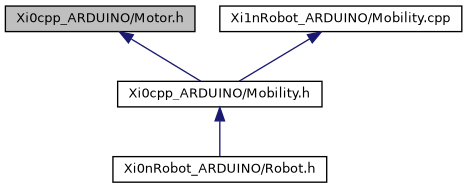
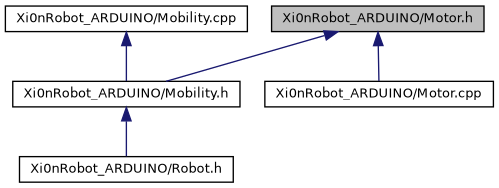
  digraph {
    node [color=black fillcolor=white fontname=Helvetica fontsize=10 shape=record style=filled]
    edge [color=midnightblue dir=back fontname=Helvetica fontsize=10 labelfontname=Helvetica labelfontsize=10 style=solid]
-   n1 [fillcolor=grey75 fontcolor=black height=0.2 label="Xi0cpp_ARDUINO/Motor.h" width=0.4]
-   n2 [height=0.2 label="Xi0cpp_ARDUINO/Mobility.h" width=0.4]
+   n1 [fillcolor=grey75 fontcolor=black height=0.2 label="Xi0nRobot_ARDUINO/Motor.h" width=0.4]
+   n2 [height=0.2 label="Xi0nRobot_ARDUINO/Mobility.h" width=0.4]
+   n3 [height=0.2 label="Xi0nRobot_ARDUINO/Motor.cpp" width=0.4]
    n4 [height=0.2 label="Xi0nRobot_ARDUINO/Robot.h" width=0.4]
-   n5 [height=0.2 label="Xi1nRobot_ARDUINO/Mobility.cpp" width=0.4]
+   n5 [height=0.2 label="Xi0nRobot_ARDUINO/Mobility.cpp" width=0.4]
    n1 -> n2
+   n1 -> n3
    n2 -> n4
    n5 -> n2
  }
